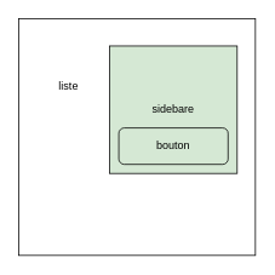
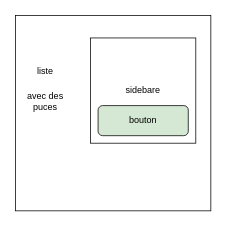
  <mxCell id="0" />
  <mxCell id="1" parent="0" />
  <mxCell id="2" value="" style="whiteSpace=wrap;html=1;aspect=fixed;" vertex="1" parent="1"><mxGeometry x="20" y="20" width="260" height="260" as="geometry" /></mxCell>
- <mxCell id="3" value="liste" style="text;html=1;strokeColor=none;fillColor=none;align=center;verticalAlign=middle;whiteSpace=wrap;rounded=0;" vertex="1" parent="1"><mxGeometry x="45" y="80" width="60" height="30" as="geometry" /></mxCell>
+ <mxCell id="3" value="liste" style="text;html=1;strokeColor=none;fillColor=none;align=center;verticalAlign=middle;whiteSpace=wrap;rounded=0;" vertex="1" parent="1"><mxGeometry x="30" y="80" width="60" height="30" as="geometry" /></mxCell>
+ <mxCell id="4" value="avec des puces" style="text;html=1;strokeColor=none;fillColor=none;align=center;verticalAlign=middle;whiteSpace=wrap;rounded=0;" vertex="1" parent="1"><mxGeometry x="30" y="120" width="60" height="30" as="geometry" /></mxCell>
  <mxCell id="5" style="edgeStyle=none;html=1;exitX=1;exitY=0.25;exitDx=0;exitDy=0;entryX=1;entryY=0.125;entryDx=0;entryDy=0;entryPerimeter=0;" edge="1" parent="1"><mxGeometry relative="1" as="geometry"><mxPoint x="255" y="113.75" as="sourcePoint" /><mxPoint x="255" y="96.875" as="targetPoint" /></mxGeometry></mxCell>
- <mxCell id="6" value="sidebare" style="whiteSpace=wrap;html=1;aspect=fixed;fillColor=#d5e8d4;" vertex="1" parent="1"><mxGeometry x="120" y="50" width="140" height="140" as="geometry" /></mxCell>
+ <mxCell id="6" value="sidebare" style="whiteSpace=wrap;html=1;aspect=fixed;" vertex="1" parent="1"><mxGeometry x="120" y="50" width="140" height="140" as="geometry" /></mxCell>
  <mxCell id="7" value="bouton" style="rounded=1;whiteSpace=wrap;html=1;fillColor=#d5e8d4;" vertex="1" parent="1"><mxGeometry x="130" y="140" width="120" height="40" as="geometry" /></mxCell>
